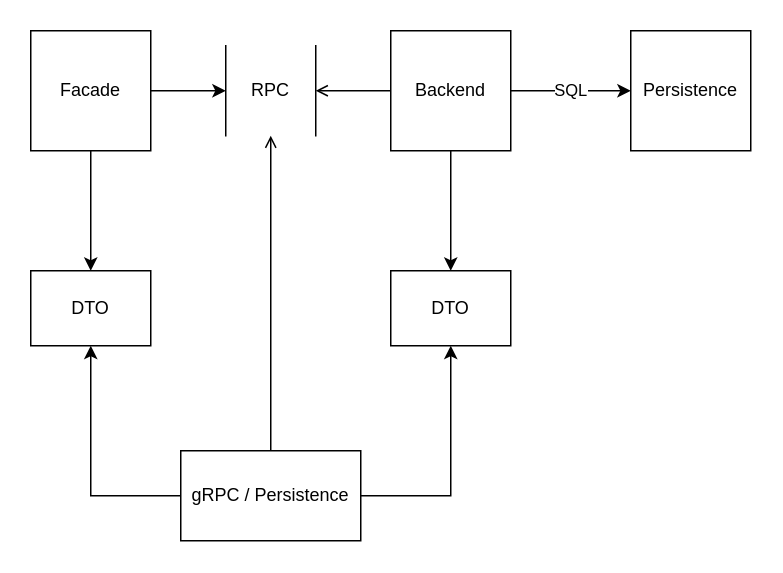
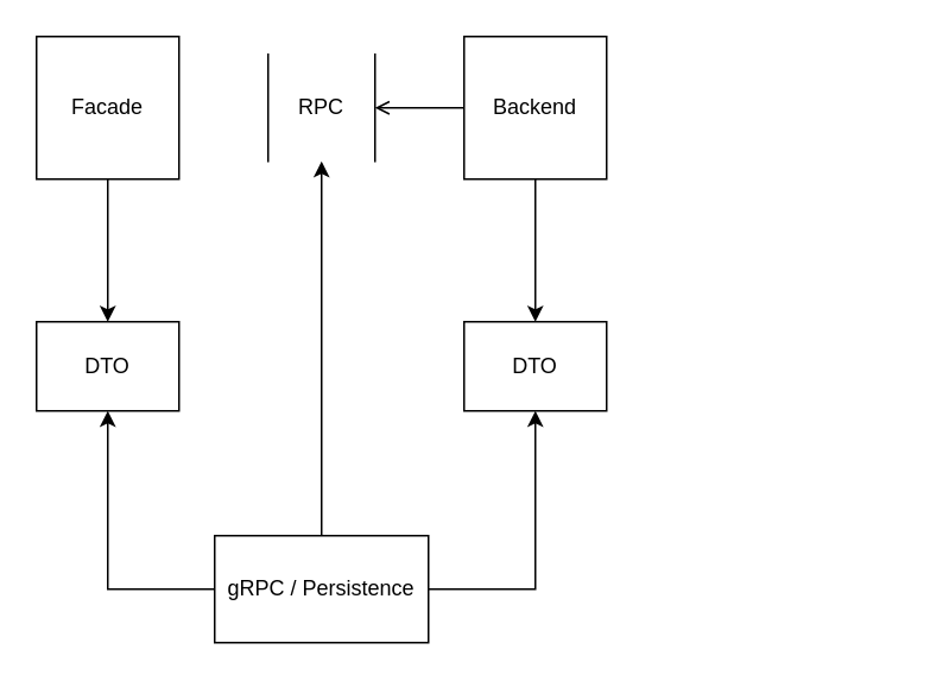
  <mxCell id="0" />
  <mxCell id="1" parent="0" />
  <mxCell id="2" style="edgeStyle=orthogonalEdgeStyle;rounded=0;orthogonalLoop=1;jettySize=auto;html=1;entryX=0.5;entryY=0;entryDx=0;entryDy=0;" edge="1" parent="1" source="4" target="12"><mxGeometry relative="1" as="geometry" /></mxCell>
- <mxCell id="3" style="edgeStyle=orthogonalEdgeStyle;rounded=0;orthogonalLoop=1;jettySize=auto;html=1;entryX=0;entryY=0.5;entryDx=0;entryDy=0;" edge="1" parent="1" source="4" target="10"><mxGeometry relative="1" as="geometry" /></mxCell>
  <mxCell id="4" value="Facade" style="rounded=0;whiteSpace=wrap;html=1;" vertex="1" parent="1"><mxGeometry x="20" y="20" width="80" height="80" as="geometry" /></mxCell>
- <mxCell id="5" value="SQL" style="edgeStyle=orthogonalEdgeStyle;rounded=0;orthogonalLoop=1;jettySize=auto;html=1;" edge="1" parent="1" source="8" target="9"><mxGeometry relative="1" as="geometry" /></mxCell>
  <mxCell id="6" style="edgeStyle=orthogonalEdgeStyle;rounded=0;orthogonalLoop=1;jettySize=auto;html=1;" edge="1" parent="1" source="8" target="11"><mxGeometry relative="1" as="geometry" /></mxCell>
  <mxCell id="7" style="edgeStyle=orthogonalEdgeStyle;rounded=0;orthogonalLoop=1;jettySize=auto;html=1;endArrow=open;" edge="1" parent="1" source="8" target="10"><mxGeometry relative="1" as="geometry" /></mxCell>
  <mxCell id="8" value="Backend" style="rounded=0;whiteSpace=wrap;html=1;" vertex="1" parent="1"><mxGeometry x="260" y="20" width="80" height="80" as="geometry" /></mxCell>
- <mxCell id="9" value="Persistence" style="rounded=0;whiteSpace=wrap;html=1;" vertex="1" parent="1"><mxGeometry x="420" y="20" width="80" height="80" as="geometry" /></mxCell>
  <mxCell id="10" value="RPC" style="shape=partialRectangle;whiteSpace=wrap;html=1;top=0;bottom=0;fillColor=none;" vertex="1" parent="1"><mxGeometry x="150" y="30" width="60" height="60" as="geometry" /></mxCell>
  <mxCell id="11" value="DTO" style="rounded=0;whiteSpace=wrap;html=1;" vertex="1" parent="1"><mxGeometry x="260" y="180" width="80" height="50" as="geometry" /></mxCell>
  <mxCell id="12" value="DTO" style="rounded=0;whiteSpace=wrap;html=1;" vertex="1" parent="1"><mxGeometry x="20" y="180" width="80" height="50" as="geometry" /></mxCell>
  <mxCell id="13" style="edgeStyle=orthogonalEdgeStyle;rounded=0;orthogonalLoop=1;jettySize=auto;html=1;" edge="1" parent="1" source="16" target="12"><mxGeometry relative="1" as="geometry" /></mxCell>
  <mxCell id="14" style="edgeStyle=orthogonalEdgeStyle;rounded=0;orthogonalLoop=1;jettySize=auto;html=1;entryX=0.5;entryY=1;entryDx=0;entryDy=0;" edge="1" parent="1" source="16" target="11"><mxGeometry relative="1" as="geometry" /></mxCell>
- <mxCell id="15" style="edgeStyle=orthogonalEdgeStyle;rounded=0;orthogonalLoop=1;jettySize=auto;html=1;endArrow=open;" edge="1" parent="1" source="16" target="10"><mxGeometry relative="1" as="geometry" /></mxCell>
+ <mxCell id="15" style="edgeStyle=orthogonalEdgeStyle;rounded=0;orthogonalLoop=1;jettySize=auto;html=1;" edge="1" parent="1" source="16" target="10"><mxGeometry relative="1" as="geometry" /></mxCell>
  <mxCell id="16" value="gRPC / Persistence" style="rounded=0;whiteSpace=wrap;html=1;" vertex="1" parent="1"><mxGeometry x="120" y="300" width="120" height="60" as="geometry" /></mxCell>
